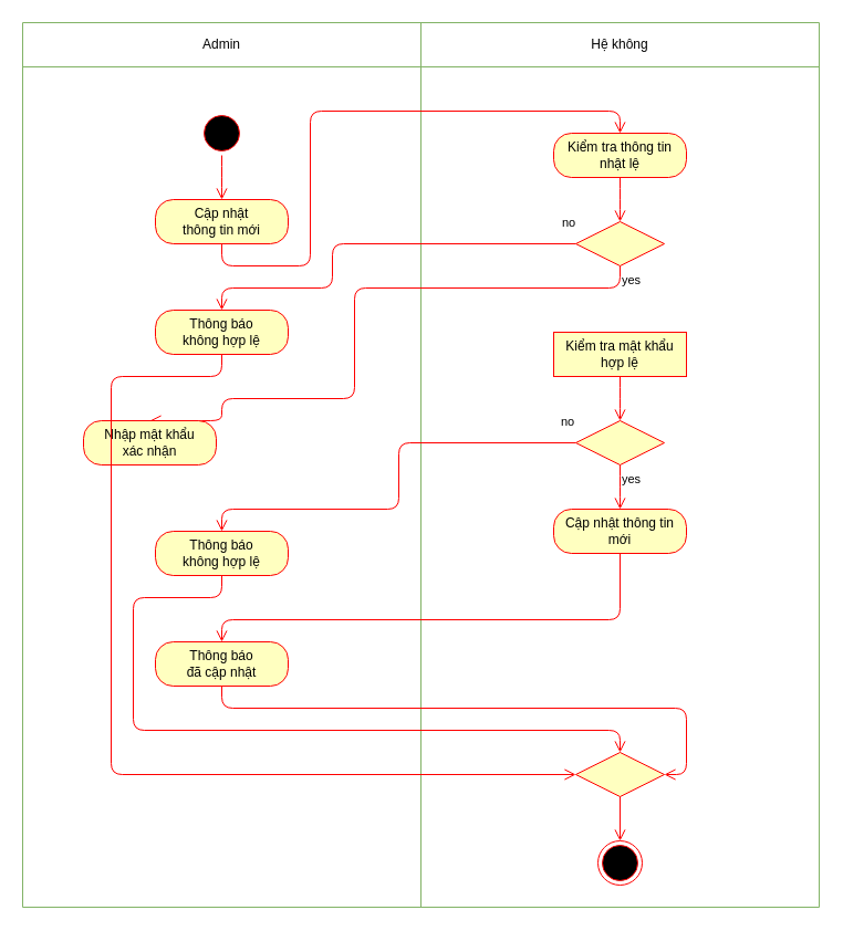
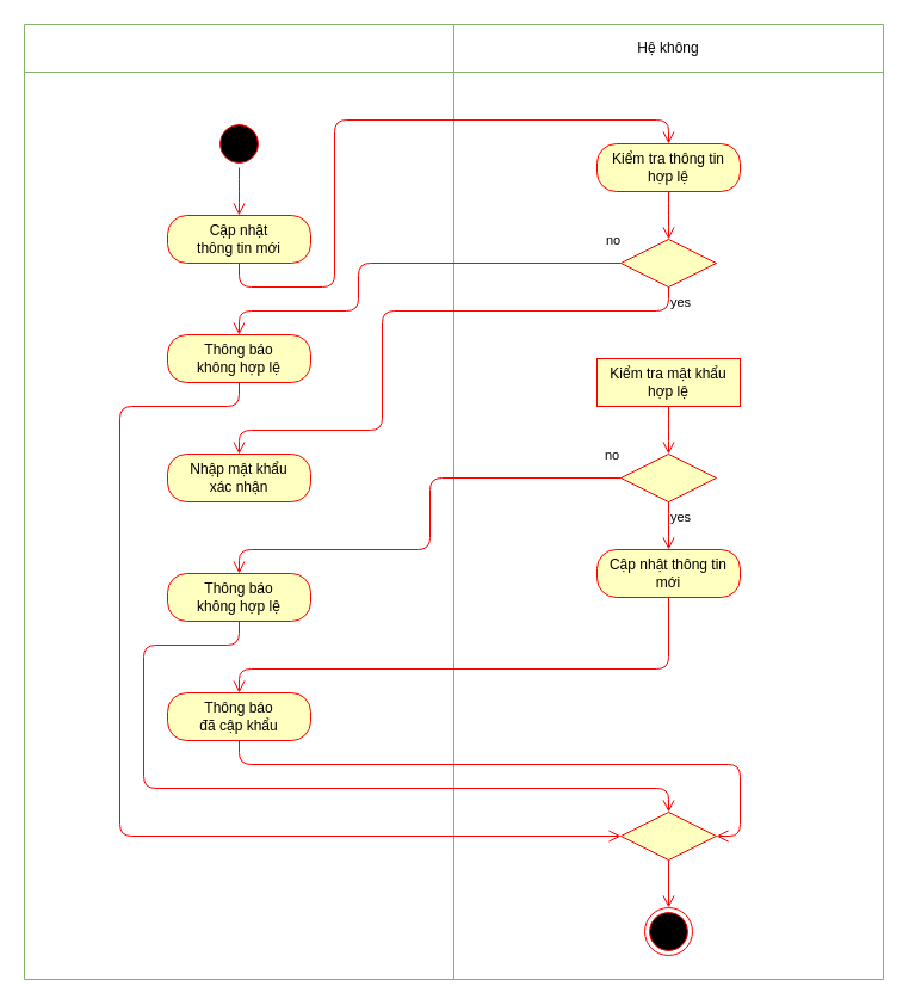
  <mxCell id="0" />
  <mxCell id="1" parent="0" />
  <mxCell id="2" value="" style="endArrow=none;html=1;fillColor=#d5e8d4;strokeColor=#82b366;" edge="1" parent="1"><mxGeometry width="50" height="50" relative="1" as="geometry"><mxPoint x="20" y="20" as="sourcePoint" /><mxPoint x="740" y="20" as="targetPoint" /></mxGeometry></mxCell>
  <mxCell id="3" value="" style="endArrow=none;html=1;fillColor=#d5e8d4;strokeColor=#82b366;" edge="1" parent="1"><mxGeometry width="50" height="50" relative="1" as="geometry"><mxPoint x="380" y="820" as="sourcePoint" /><mxPoint x="380" y="20" as="targetPoint" /></mxGeometry></mxCell>
- <mxCell id="4" value="Admin" style="text;html=1;strokeColor=none;fillColor=none;align=center;verticalAlign=middle;whiteSpace=wrap;rounded=0;" vertex="1" parent="1"><mxGeometry x="160" y="30" width="80" height="20" as="geometry" /></mxCell>
  <mxCell id="5" value="Hệ không" style="text;html=1;strokeColor=none;fillColor=none;align=center;verticalAlign=middle;whiteSpace=wrap;rounded=0;" vertex="1" parent="1"><mxGeometry x="520" y="30" width="80" height="20" as="geometry" /></mxCell>
  <mxCell id="6" value="" style="endArrow=none;html=1;fillColor=#d5e8d4;strokeColor=#82b366;" edge="1" parent="1"><mxGeometry width="50" height="50" relative="1" as="geometry"><mxPoint x="20" y="60" as="sourcePoint" /><mxPoint x="740" y="60" as="targetPoint" /></mxGeometry></mxCell>
  <mxCell id="7" value="" style="endArrow=none;html=1;fillColor=#d5e8d4;strokeColor=#82b366;" edge="1" parent="1"><mxGeometry width="50" height="50" relative="1" as="geometry"><mxPoint x="20" y="820" as="sourcePoint" /><mxPoint x="20" y="20" as="targetPoint" /></mxGeometry></mxCell>
  <mxCell id="8" value="" style="endArrow=none;html=1;fillColor=#d5e8d4;strokeColor=#82b366;" edge="1" parent="1"><mxGeometry width="50" height="50" relative="1" as="geometry"><mxPoint x="740" y="820" as="sourcePoint" /><mxPoint x="740" y="20" as="targetPoint" /></mxGeometry></mxCell>
  <mxCell id="9" value="" style="ellipse;html=1;shape=startState;fillColor=#000000;strokeColor=#ff0000;" vertex="1" parent="1"><mxGeometry x="180" y="100" width="40" height="40" as="geometry" /></mxCell>
  <mxCell id="10" value="" style="edgeStyle=orthogonalEdgeStyle;html=1;verticalAlign=bottom;endArrow=open;endSize=8;strokeColor=#ff0000;" edge="1" parent="1" source="9"><mxGeometry relative="1" as="geometry"><mxPoint x="200" y="180" as="targetPoint" /></mxGeometry></mxCell>
  <mxCell id="11" value="" style="ellipse;html=1;shape=endState;fillColor=#000000;strokeColor=#ff0000;" vertex="1" parent="1"><mxGeometry x="540" y="760" width="40" height="40" as="geometry" /></mxCell>
  <mxCell id="12" value="" style="endArrow=none;html=1;fillColor=#d5e8d4;strokeColor=#82b366;" edge="1" parent="1"><mxGeometry width="50" height="50" relative="1" as="geometry"><mxPoint x="20" y="820" as="sourcePoint" /><mxPoint x="740" y="820" as="targetPoint" /></mxGeometry></mxCell>
  <mxCell id="13" value="Cập nhật&lt;br&gt;thông tin mới" style="rounded=1;whiteSpace=wrap;html=1;arcSize=40;fontColor=#000000;fillColor=#ffffc0;strokeColor=#ff0000;" vertex="1" parent="1"><mxGeometry x="140" y="180" width="120" height="40" as="geometry" /></mxCell>
- <mxCell id="14" value="Kiểm tra thông tin&lt;br&gt;nhật lệ" style="rounded=1;whiteSpace=wrap;html=1;arcSize=40;fontColor=#000000;fillColor=#ffffc0;strokeColor=#ff0000;" vertex="1" parent="1"><mxGeometry x="500" y="120" width="120" height="40" as="geometry" /></mxCell>
+ <mxCell id="14" value="Kiểm tra thông tin&lt;br&gt;hợp lệ" style="rounded=1;whiteSpace=wrap;html=1;arcSize=40;fontColor=#000000;fillColor=#ffffc0;strokeColor=#ff0000;" vertex="1" parent="1"><mxGeometry x="500" y="120" width="120" height="40" as="geometry" /></mxCell>
  <mxCell id="15" value="" style="edgeStyle=orthogonalEdgeStyle;html=1;verticalAlign=bottom;endArrow=open;endSize=8;strokeColor=#ff0000;exitX=0.5;exitY=1;exitDx=0;exitDy=0;entryX=0.5;entryY=0;entryDx=0;entryDy=0;" edge="1" parent="1" source="13" target="14"><mxGeometry relative="1" as="geometry"><mxPoint x="280" y="320" as="targetPoint" /><mxPoint x="210" y="230" as="sourcePoint" /><Array as="points"><mxPoint x="200" y="240" /><mxPoint x="280" y="240" /><mxPoint x="280" y="100" /><mxPoint x="560" y="100" /></Array></mxGeometry></mxCell>
  <mxCell id="16" value="" style="edgeStyle=orthogonalEdgeStyle;html=1;verticalAlign=bottom;endArrow=open;endSize=8;strokeColor=#ff0000;exitX=0.5;exitY=1;exitDx=0;exitDy=0;entryX=0.5;entryY=0;entryDx=0;entryDy=0;" edge="1" parent="1" source="14"><mxGeometry relative="1" as="geometry"><mxPoint x="560" y="200" as="targetPoint" /><mxPoint x="210" y="150" as="sourcePoint" /></mxGeometry></mxCell>
  <mxCell id="17" value="" style="rhombus;whiteSpace=wrap;html=1;fillColor=#ffffc0;strokeColor=#ff0000;" vertex="1" parent="1"><mxGeometry x="520" y="200" width="80" height="40" as="geometry" /></mxCell>
  <mxCell id="18" value="no" style="edgeStyle=orthogonalEdgeStyle;html=1;align=left;verticalAlign=bottom;endArrow=open;endSize=8;strokeColor=#ff0000;exitX=0;exitY=0.5;exitDx=0;exitDy=0;" edge="1" parent="1" source="17" target="21"><mxGeometry x="-0.926" y="-10" relative="1" as="geometry"><mxPoint x="460" y="220" as="targetPoint" /><Array as="points"><mxPoint x="300" y="220" /><mxPoint x="300" y="260" /><mxPoint x="200" y="260" /></Array><mxPoint as="offset" /></mxGeometry></mxCell>
  <mxCell id="19" value="yes" style="edgeStyle=orthogonalEdgeStyle;html=1;align=left;verticalAlign=top;endArrow=open;endSize=8;strokeColor=#ff0000;entryX=0.5;entryY=0;entryDx=0;entryDy=0;" edge="1" parent="1" source="17" target="20"><mxGeometry x="-1" relative="1" as="geometry"><mxPoint x="560" y="280" as="targetPoint" /><Array as="points"><mxPoint x="560" y="260" /><mxPoint x="320" y="260" /><mxPoint x="320" y="360" /><mxPoint x="200" y="360" /></Array></mxGeometry></mxCell>
- <mxCell id="20" value="Nhập mật khẩu&lt;br&gt;xác nhận" style="rounded=1;whiteSpace=wrap;html=1;arcSize=40;fontColor=#000000;fillColor=#ffffc0;strokeColor=#ff0000;" vertex="1" parent="1"><mxGeometry x="75" y="380" width="120" height="40" as="geometry" /></mxCell>
+ <mxCell id="20" value="Nhập mật khẩu&lt;br&gt;xác nhận" style="rounded=1;whiteSpace=wrap;html=1;arcSize=40;fontColor=#000000;fillColor=#ffffc0;strokeColor=#ff0000;" vertex="1" parent="1"><mxGeometry x="140" y="380" width="120" height="40" as="geometry" /></mxCell>
  <mxCell id="21" value="Thông báo&lt;br&gt;không hợp lệ" style="rounded=1;whiteSpace=wrap;html=1;arcSize=40;fontColor=#000000;fillColor=#ffffc0;strokeColor=#ff0000;" vertex="1" parent="1"><mxGeometry x="140" y="280" width="120" height="40" as="geometry" /></mxCell>
  <mxCell id="22" value="" style="rhombus;whiteSpace=wrap;html=1;fillColor=#ffffc0;strokeColor=#ff0000;" vertex="1" parent="1"><mxGeometry x="520" y="680" width="80" height="40" as="geometry" /></mxCell>
  <mxCell id="23" value="" style="edgeStyle=orthogonalEdgeStyle;html=1;verticalAlign=bottom;endArrow=open;endSize=8;strokeColor=#ff0000;exitX=0.5;exitY=1;exitDx=0;exitDy=0;entryX=0.5;entryY=0;entryDx=0;entryDy=0;" edge="1" parent="1" source="22" target="11"><mxGeometry relative="1" as="geometry"><mxPoint x="210" y="410" as="targetPoint" /><mxPoint x="210" y="370" as="sourcePoint" /></mxGeometry></mxCell>
  <mxCell id="24" value="Kiểm tra mật khẩu&lt;br&gt;hợp lệ" style="whiteSpace=wrap;html=1;arcSize=40;fontColor=#000000;fillColor=#ffffc0;strokeColor=#ff0000;rounded=0;" vertex="1" parent="1"><mxGeometry x="500" y="300" width="120" height="40" as="geometry" /></mxCell>
  <mxCell id="25" value="" style="edgeStyle=orthogonalEdgeStyle;html=1;verticalAlign=bottom;endArrow=open;endSize=8;strokeColor=#ff0000;exitX=0.5;exitY=1;exitDx=0;exitDy=0;entryX=0.5;entryY=0;entryDx=0;entryDy=0;" edge="1" parent="1" source="24"><mxGeometry relative="1" as="geometry"><mxPoint x="560" y="380" as="targetPoint" /><mxPoint x="210" y="330" as="sourcePoint" /></mxGeometry></mxCell>
  <mxCell id="26" value="" style="rhombus;whiteSpace=wrap;html=1;fillColor=#ffffc0;strokeColor=#ff0000;" vertex="1" parent="1"><mxGeometry x="520" y="380" width="80" height="40" as="geometry" /></mxCell>
  <mxCell id="27" value="no" style="edgeStyle=orthogonalEdgeStyle;html=1;align=left;verticalAlign=bottom;endArrow=open;endSize=8;strokeColor=#ff0000;exitX=0;exitY=0.5;exitDx=0;exitDy=0;entryX=0.5;entryY=0;entryDx=0;entryDy=0;" edge="1" parent="1" source="26" target="29"><mxGeometry x="-0.926" y="-10" relative="1" as="geometry"><mxPoint x="200" y="460" as="targetPoint" /><Array as="points"><mxPoint x="360" y="400" /><mxPoint x="360" y="460" /><mxPoint x="200" y="460" /></Array><mxPoint as="offset" /></mxGeometry></mxCell>
  <mxCell id="28" value="yes" style="edgeStyle=orthogonalEdgeStyle;html=1;align=left;verticalAlign=top;endArrow=open;endSize=8;strokeColor=#ff0000;" edge="1" parent="1" source="26"><mxGeometry x="-1" relative="1" as="geometry"><mxPoint x="560" y="460" as="targetPoint" /></mxGeometry></mxCell>
  <mxCell id="29" value="Thông báo&lt;br&gt;không hợp lệ" style="rounded=1;whiteSpace=wrap;html=1;arcSize=40;fontColor=#000000;fillColor=#ffffc0;strokeColor=#ff0000;" vertex="1" parent="1"><mxGeometry x="140" y="480" width="120" height="40" as="geometry" /></mxCell>
  <mxCell id="30" value="Cập nhật thông tin&lt;br&gt;mới" style="rounded=1;whiteSpace=wrap;html=1;arcSize=40;fontColor=#000000;fillColor=#ffffc0;strokeColor=#ff0000;" vertex="1" parent="1"><mxGeometry x="500" y="460" width="120" height="40" as="geometry" /></mxCell>
  <mxCell id="31" value="" style="edgeStyle=orthogonalEdgeStyle;html=1;verticalAlign=bottom;endArrow=open;endSize=8;strokeColor=#ff0000;" edge="1" source="30" parent="1" target="32"><mxGeometry relative="1" as="geometry"><mxPoint x="560" y="560" as="targetPoint" /><Array as="points"><mxPoint x="560" y="560" /><mxPoint x="200" y="560" /></Array></mxGeometry></mxCell>
- <mxCell id="32" value="Thông báo&lt;br&gt;đã cập nhật" style="rounded=1;whiteSpace=wrap;html=1;arcSize=40;fontColor=#000000;fillColor=#ffffc0;strokeColor=#ff0000;" vertex="1" parent="1"><mxGeometry x="140" y="580" width="120" height="40" as="geometry" /></mxCell>
+ <mxCell id="32" value="Thông báo&lt;br&gt;đã cập khẩu" style="rounded=1;whiteSpace=wrap;html=1;arcSize=40;fontColor=#000000;fillColor=#ffffc0;strokeColor=#ff0000;" vertex="1" parent="1"><mxGeometry x="140" y="580" width="120" height="40" as="geometry" /></mxCell>
  <mxCell id="33" value="" style="edgeStyle=orthogonalEdgeStyle;html=1;verticalAlign=bottom;endArrow=open;endSize=8;strokeColor=#ff0000;entryX=1;entryY=0.5;entryDx=0;entryDy=0;exitX=0.5;exitY=1;exitDx=0;exitDy=0;" edge="1" parent="1" source="32" target="22"><mxGeometry relative="1" as="geometry"><mxPoint x="210" y="590" as="targetPoint" /><mxPoint x="210" y="620" as="sourcePoint" /><Array as="points"><mxPoint x="200" y="640" /><mxPoint x="620" y="640" /><mxPoint x="620" y="700" /></Array></mxGeometry></mxCell>
  <mxCell id="34" value="" style="edgeStyle=orthogonalEdgeStyle;html=1;verticalAlign=bottom;endArrow=open;endSize=8;strokeColor=#ff0000;exitX=0.5;exitY=1;exitDx=0;exitDy=0;entryX=0.5;entryY=0;entryDx=0;entryDy=0;" edge="1" parent="1" source="29" target="22"><mxGeometry relative="1" as="geometry"><mxPoint x="570" y="750" as="targetPoint" /><mxPoint x="570" y="710" as="sourcePoint" /><Array as="points"><mxPoint x="200" y="540" /><mxPoint x="120" y="540" /><mxPoint x="120" y="660" /><mxPoint x="560" y="660" /></Array></mxGeometry></mxCell>
  <mxCell id="35" value="" style="edgeStyle=orthogonalEdgeStyle;html=1;verticalAlign=bottom;endArrow=open;endSize=8;strokeColor=#ff0000;exitX=0.5;exitY=1;exitDx=0;exitDy=0;entryX=0;entryY=0.5;entryDx=0;entryDy=0;" edge="1" parent="1" source="21" target="22"><mxGeometry relative="1" as="geometry"><mxPoint x="570" y="770" as="targetPoint" /><mxPoint x="570" y="730" as="sourcePoint" /><Array as="points"><mxPoint x="200" y="340" /><mxPoint x="100" y="340" /><mxPoint x="100" y="700" /></Array></mxGeometry></mxCell>
